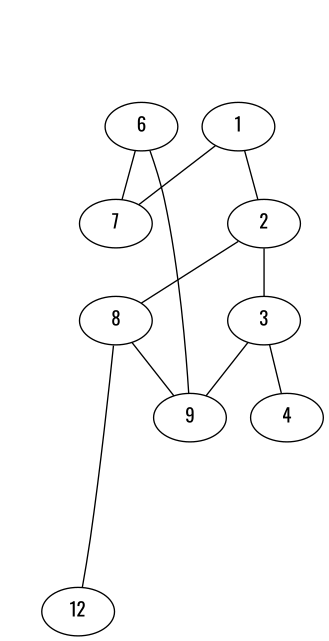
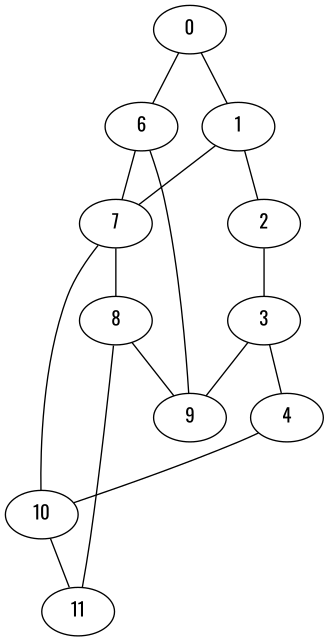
  graph {
    fontname=Oswald
    node [fontname=Oswald]
    edge [fontname=Oswald]
+   0
    1
    6
    2
    7
    9
    3
    8
+   10
    4
-   11 [label=12]
+   11
+   0 -- 1
+   0 -- 6
    1 -- 2
    1 -- 7
    6 -- 7
    6 -- 9
    2 -- 3
-   2 -- 8
+   7 -- 8
+   7 -- 10
    3 -- 9
    3 -- 4
    8 -- 9
    8 -- 11
+   10 -- 11
+   4 -- 10
  }
